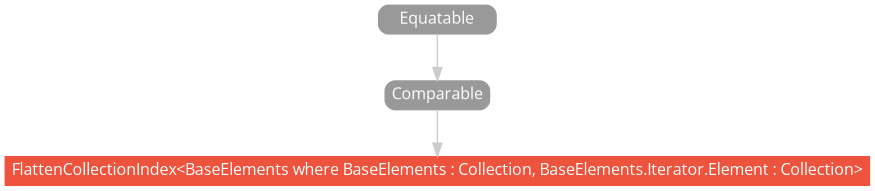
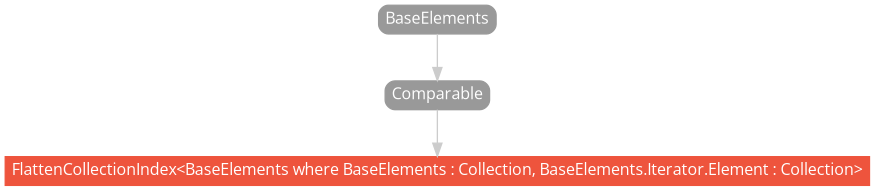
  strict digraph {
    fontname="Open Sans"
    node [color="#999999" fillcolor="#999999" fontcolor=white fontname="Open Sans" fontsize=12 margin="0.07,0.05" shape=box style="filled,rounded"]
    edge [color="#cccccc" fontname="Open Sans"]
    "FlattenCollectionIndex<BaseElements where BaseElements : Collection, BaseElements.Iterator.Element : Collection>" [color="#ee543d" fillcolor="#ee543d" height=0.3 style=filled]
    Comparable [height=0.3]
-   Equatable [height=0.3]
+   Equatable [height=0.3 label=BaseElements]
    subgraph sub_1 {
      rank=max
      "FlattenCollectionIndex<BaseElements where BaseElements : Collection, BaseElements.Iterator.Element : Collection>"
    }
    Comparable -> "FlattenCollectionIndex<BaseElements where BaseElements : Collection, BaseElements.Iterator.Element : Collection>"
    Equatable -> Comparable
  }
